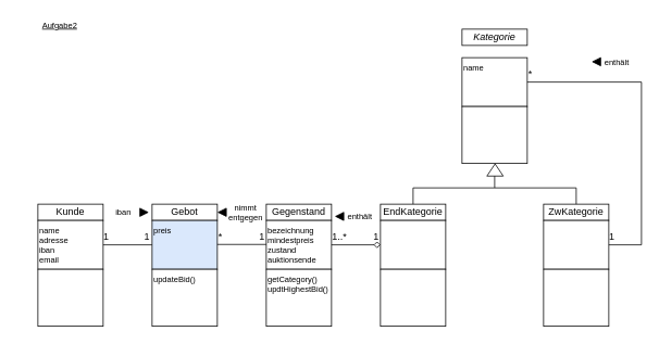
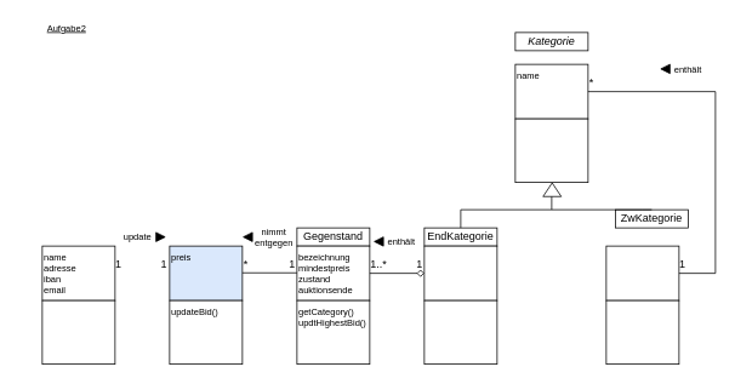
  <mxCell id="0" />
  <mxCell id="1" parent="0" />
  <mxCell id="2" value="Kategorie" style="rounded=0;whiteSpace=wrap;html=1;fontStyle=2" vertex="1" parent="1"><mxGeometry x="566" y="35" width="80" height="20" as="geometry" /></mxCell>
  <mxCell id="3" value="name" style="rounded=0;whiteSpace=wrap;html=1;fontSize=10;align=left;verticalAlign=top;" vertex="1" parent="1"><mxGeometry x="566" y="70" width="80" height="60" as="geometry" /></mxCell>
  <mxCell id="4" value="" style="rounded=0;whiteSpace=wrap;html=1;" vertex="1" parent="1"><mxGeometry x="566" y="130" width="80" height="70" as="geometry" /></mxCell>
  <mxCell id="5" value="EndKategorie" style="rounded=0;whiteSpace=wrap;html=1;fontStyle=0" vertex="1" parent="1"><mxGeometry x="466" y="250" width="80" height="20" as="geometry" /></mxCell>
  <mxCell id="6" value="" style="rounded=0;whiteSpace=wrap;html=1;fontSize=10;align=left;verticalAlign=top;" vertex="1" parent="1"><mxGeometry x="466" y="270" width="80" height="60" as="geometry" /></mxCell>
  <mxCell id="7" value="" style="rounded=0;whiteSpace=wrap;html=1;" vertex="1" parent="1"><mxGeometry x="466" y="330" width="80" height="70" as="geometry" /></mxCell>
- <mxCell id="8" value="ZwKategorie" style="rounded=0;whiteSpace=wrap;html=1;fontStyle=0" vertex="1" parent="1"><mxGeometry x="666" y="250" width="80" height="20" as="geometry" /></mxCell>
+ <mxCell id="8" value="ZwKategorie" style="rounded=0;whiteSpace=wrap;html=1;fontStyle=0" vertex="1" parent="1"><mxGeometry x="676" y="230" width="80" height="20" as="geometry" /></mxCell>
  <mxCell id="9" value="" style="rounded=0;whiteSpace=wrap;html=1;fontSize=10;align=left;verticalAlign=top;" vertex="1" parent="1"><mxGeometry x="666" y="270" width="80" height="60" as="geometry" /></mxCell>
  <mxCell id="10" value="" style="rounded=0;whiteSpace=wrap;html=1;" vertex="1" parent="1"><mxGeometry x="666" y="330" width="80" height="70" as="geometry" /></mxCell>
  <mxCell id="11" value="" style="endArrow=none;html=1;exitX=0.5;exitY=0;exitDx=0;exitDy=0;rounded=0;" edge="1" parent="1" source="5"><mxGeometry width="50" height="50" relative="1" as="geometry"><mxPoint x="556" y="270" as="sourcePoint" /><mxPoint x="606" y="210" as="targetPoint" /><Array as="points"><mxPoint x="506" y="230" /><mxPoint x="606" y="230" /></Array></mxGeometry></mxCell>
  <mxCell id="12" value="" style="endArrow=none;html=1;entryX=0.5;entryY=0;entryDx=0;entryDy=0;rounded=0;" edge="1" parent="1" target="8"><mxGeometry width="50" height="50" relative="1" as="geometry"><mxPoint x="606" y="230" as="sourcePoint" /><mxPoint x="656" y="180" as="targetPoint" /><Array as="points"><mxPoint x="706" y="230" /></Array></mxGeometry></mxCell>
  <mxCell id="13" value="" style="triangle;whiteSpace=wrap;html=1;rotation=-90;" vertex="1" parent="1"><mxGeometry x="599" y="198" width="15" height="20" as="geometry" /></mxCell>
  <mxCell id="14" value="" style="endArrow=none;html=1;entryX=1;entryY=0.5;entryDx=0;entryDy=0;exitX=1;exitY=0.5;exitDx=0;exitDy=0;rounded=0;" edge="1" parent="1" source="9" target="3"><mxGeometry width="50" height="50" relative="1" as="geometry"><mxPoint x="466" y="470" as="sourcePoint" /><mxPoint x="516" y="420" as="targetPoint" /><Array as="points"><mxPoint x="786" y="300" /><mxPoint x="786" y="100" /></Array></mxGeometry></mxCell>
- <mxCell id="15" value="Kunde" style="rounded=0;whiteSpace=wrap;html=1;fontStyle=0" vertex="1" parent="1"><mxGeometry x="46" y="250" width="80" height="20" as="geometry" /></mxCell>
  <mxCell id="16" value="&lt;div&gt;name&lt;/div&gt;&lt;div&gt;adresse&lt;/div&gt;&lt;div&gt;iban&lt;/div&gt;&lt;div&gt;email&lt;br&gt;&lt;/div&gt;" style="rounded=0;whiteSpace=wrap;html=1;fontSize=10;align=left;verticalAlign=top;" vertex="1" parent="1"><mxGeometry x="46" y="270" width="80" height="60" as="geometry" /></mxCell>
  <mxCell id="17" value="" style="rounded=0;whiteSpace=wrap;html=1;" vertex="1" parent="1"><mxGeometry x="46" y="330" width="80" height="70" as="geometry" /></mxCell>
- <mxCell id="18" value="Gebot" style="rounded=0;whiteSpace=wrap;html=1;fontStyle=0" vertex="1" parent="1"><mxGeometry x="186" y="250" width="80" height="20" as="geometry" /></mxCell>
  <mxCell id="19" value="preis" style="rounded=0;whiteSpace=wrap;html=1;fontSize=10;align=left;verticalAlign=top;fillColor=#dae8fc;" vertex="1" parent="1"><mxGeometry x="186" y="270" width="80" height="60" as="geometry" /></mxCell>
  <mxCell id="20" value="updateBid()" style="rounded=0;whiteSpace=wrap;html=1;align=left;verticalAlign=top;fontSize=10;" vertex="1" parent="1"><mxGeometry x="186" y="330" width="80" height="70" as="geometry" /></mxCell>
  <mxCell id="21" value="Gegenstand" style="rounded=0;whiteSpace=wrap;html=1;fontStyle=0" vertex="1" parent="1"><mxGeometry x="326" y="250" width="80" height="20" as="geometry" /></mxCell>
  <mxCell id="22" value="&lt;div&gt;bezeichnung&lt;/div&gt;&lt;div&gt;mindestpreis&lt;/div&gt;&lt;div&gt;zustand&lt;/div&gt;&lt;div&gt;auktionsende&lt;br&gt;&lt;/div&gt;" style="rounded=0;whiteSpace=wrap;html=1;fontSize=10;align=left;verticalAlign=top;" vertex="1" parent="1"><mxGeometry x="326" y="270" width="80" height="60" as="geometry" /></mxCell>
  <mxCell id="23" value="&lt;div&gt;getCategory()&lt;/div&gt;&lt;div&gt;updtHighestBid()&lt;br&gt;&lt;/div&gt;" style="rounded=0;whiteSpace=wrap;html=1;fontSize=10;verticalAlign=top;align=left;" vertex="1" parent="1"><mxGeometry x="326" y="330" width="80" height="70" as="geometry" /></mxCell>
  <mxCell id="24" value="" style="endArrow=none;html=1;exitX=0;exitY=0.5;exitDx=0;exitDy=0;startArrow=diamond;startFill=0;entryX=1;entryY=0.5;entryDx=0;entryDy=0;" edge="1" parent="1" source="6" target="22"><mxGeometry width="50" height="50" relative="1" as="geometry"><mxPoint x="416" y="350" as="sourcePoint" /><mxPoint x="446" y="340" as="targetPoint" /></mxGeometry></mxCell>
- <mxCell id="25" value="" style="endArrow=none;html=1;entryX=0;entryY=0.5;entryDx=0;entryDy=0;exitX=1;exitY=0.5;exitDx=0;exitDy=0;" edge="1" parent="1" source="16" target="19"><mxGeometry width="50" height="50" relative="1" as="geometry"><mxPoint x="46" y="470" as="sourcePoint" /><mxPoint x="96" y="420" as="targetPoint" /></mxGeometry></mxCell>
  <mxCell id="26" value="" style="endArrow=none;html=1;entryX=0;entryY=0.5;entryDx=0;entryDy=0;exitX=1;exitY=0.5;exitDx=0;exitDy=0;" edge="1" parent="1"><mxGeometry width="50" height="50" relative="1" as="geometry"><mxPoint x="266" y="299.5" as="sourcePoint" /><mxPoint x="326" y="299.5" as="targetPoint" /></mxGeometry></mxCell>
  <mxCell id="27" value="*" style="text;html=1;strokeColor=none;fillColor=none;align=center;verticalAlign=middle;whiteSpace=wrap;rounded=0;" vertex="1" parent="1"><mxGeometry x="630" y="80" width="40" height="20" as="geometry" /></mxCell>
  <mxCell id="28" value="1" style="text;html=1;strokeColor=none;fillColor=none;align=center;verticalAlign=middle;whiteSpace=wrap;rounded=0;" vertex="1" parent="1"><mxGeometry x="730" y="280" width="40" height="20" as="geometry" /></mxCell>
  <mxCell id="29" value="1" style="text;html=1;strokeColor=none;fillColor=none;align=center;verticalAlign=middle;whiteSpace=wrap;rounded=0;" vertex="1" parent="1"><mxGeometry x="441" y="280" width="40" height="20" as="geometry" /></mxCell>
  <mxCell id="30" value="1..*" style="text;html=1;strokeColor=none;fillColor=none;align=center;verticalAlign=middle;whiteSpace=wrap;rounded=0;" vertex="1" parent="1"><mxGeometry x="396" y="280" width="40" height="20" as="geometry" /></mxCell>
  <mxCell id="31" value="1" style="text;html=1;strokeColor=none;fillColor=none;align=center;verticalAlign=middle;whiteSpace=wrap;rounded=0;" vertex="1" parent="1"><mxGeometry x="301" y="280" width="40" height="20" as="geometry" /></mxCell>
  <mxCell id="32" value="*" style="text;html=1;strokeColor=none;fillColor=none;align=center;verticalAlign=middle;whiteSpace=wrap;rounded=0;" vertex="1" parent="1"><mxGeometry x="250" y="280" width="40" height="20" as="geometry" /></mxCell>
  <mxCell id="33" value="1" style="text;html=1;strokeColor=none;fillColor=none;align=center;verticalAlign=middle;whiteSpace=wrap;rounded=0;" vertex="1" parent="1"><mxGeometry x="160" y="280" width="40" height="20" as="geometry" /></mxCell>
  <mxCell id="34" value="1" style="text;html=1;strokeColor=none;fillColor=none;align=center;verticalAlign=middle;whiteSpace=wrap;rounded=0;" vertex="1" parent="1"><mxGeometry x="110" y="280" width="40" height="20" as="geometry" /></mxCell>
  <mxCell id="35" value="" style="triangle;whiteSpace=wrap;html=1;fontSize=10;align=left;fillColor=#000000;" vertex="1" parent="1"><mxGeometry x="171" y="255" width="10" height="10" as="geometry" /></mxCell>
- <mxCell id="36" value="iban" style="text;html=1;strokeColor=none;fillColor=none;align=center;verticalAlign=middle;whiteSpace=wrap;rounded=0;fontSize=10;" vertex="1" parent="1"><mxGeometry x="131" y="250" width="40" height="20" as="geometry" /></mxCell>
+ <mxCell id="36" value="update" style="text;html=1;strokeColor=none;fillColor=none;align=center;verticalAlign=middle;whiteSpace=wrap;rounded=0;fontSize=10;" vertex="1" parent="1"><mxGeometry x="131" y="250" width="40" height="20" as="geometry" /></mxCell>
  <mxCell id="37" value="" style="triangle;whiteSpace=wrap;html=1;fontSize=10;align=left;fillColor=#000000;rotation=-180;" vertex="1" parent="1"><mxGeometry x="726" y="70" width="10" height="10" as="geometry" /></mxCell>
  <mxCell id="38" value="enthält" style="text;html=1;strokeColor=none;fillColor=none;align=center;verticalAlign=middle;whiteSpace=wrap;rounded=0;fontSize=10;" vertex="1" parent="1"><mxGeometry x="736" y="65" width="40" height="20" as="geometry" /></mxCell>
  <mxCell id="39" value="" style="triangle;whiteSpace=wrap;html=1;fontSize=10;align=left;fillColor=#000000;rotation=-180;" vertex="1" parent="1"><mxGeometry x="411" y="260" width="10" height="10" as="geometry" /></mxCell>
  <mxCell id="40" value="enthält" style="text;html=1;strokeColor=none;fillColor=none;align=center;verticalAlign=middle;whiteSpace=wrap;rounded=0;fontSize=10;" vertex="1" parent="1"><mxGeometry x="421" y="255" width="40" height="20" as="geometry" /></mxCell>
  <mxCell id="41" value="" style="triangle;whiteSpace=wrap;html=1;fontSize=10;align=left;fillColor=#000000;rotation=-180;" vertex="1" parent="1"><mxGeometry x="267" y="255" width="10" height="10" as="geometry" /></mxCell>
  <mxCell id="42" value="nimmt entgegen" style="text;html=1;strokeColor=none;fillColor=none;align=center;verticalAlign=middle;whiteSpace=wrap;rounded=0;fontSize=10;" vertex="1" parent="1"><mxGeometry x="281" y="250" width="40" height="20" as="geometry" /></mxCell>
  <mxCell id="43" value="&lt;u&gt;Aufgabe2&lt;/u&gt;" style="text;html=1;strokeColor=none;fillColor=none;align=center;verticalAlign=middle;whiteSpace=wrap;rounded=0;fontSize=10;" vertex="1" parent="1"><mxGeometry x="20" y="20" width="106" height="20" as="geometry" /></mxCell>
